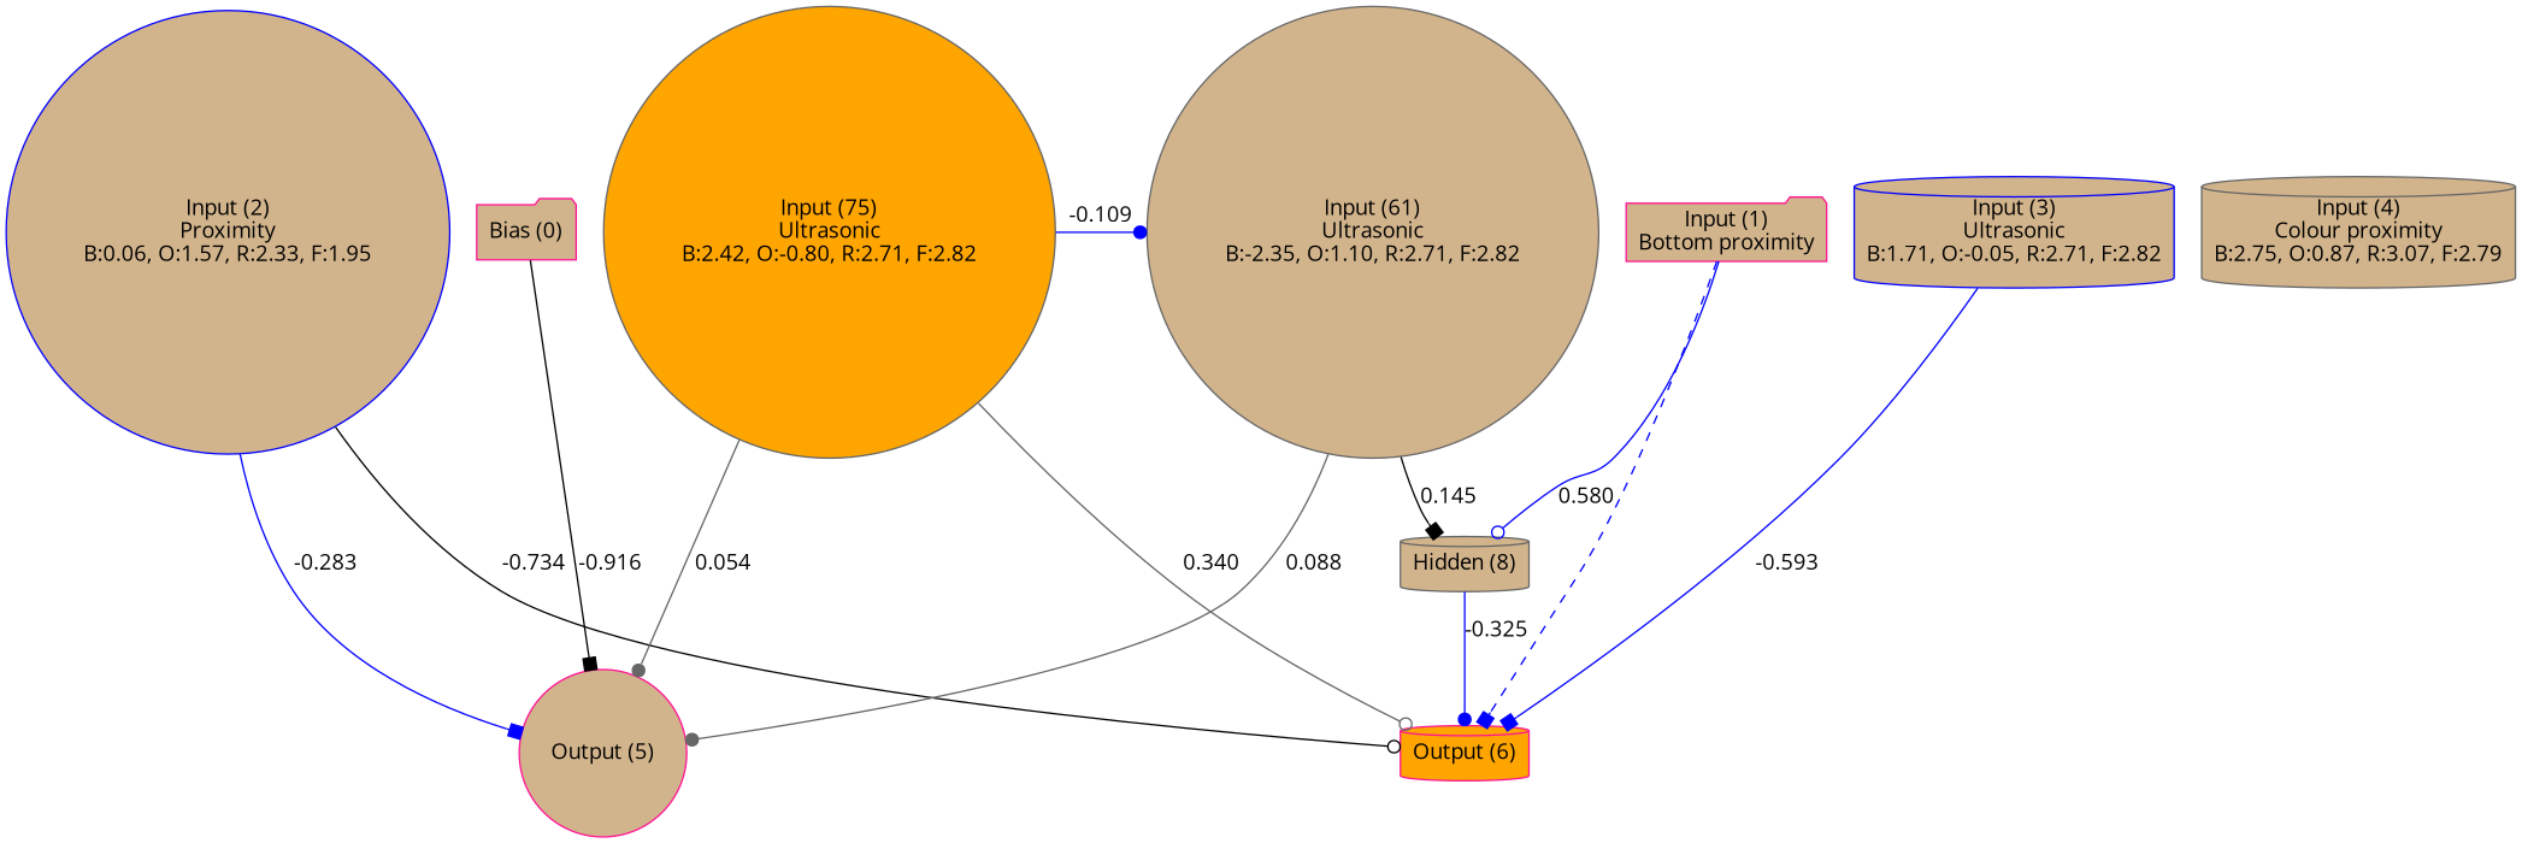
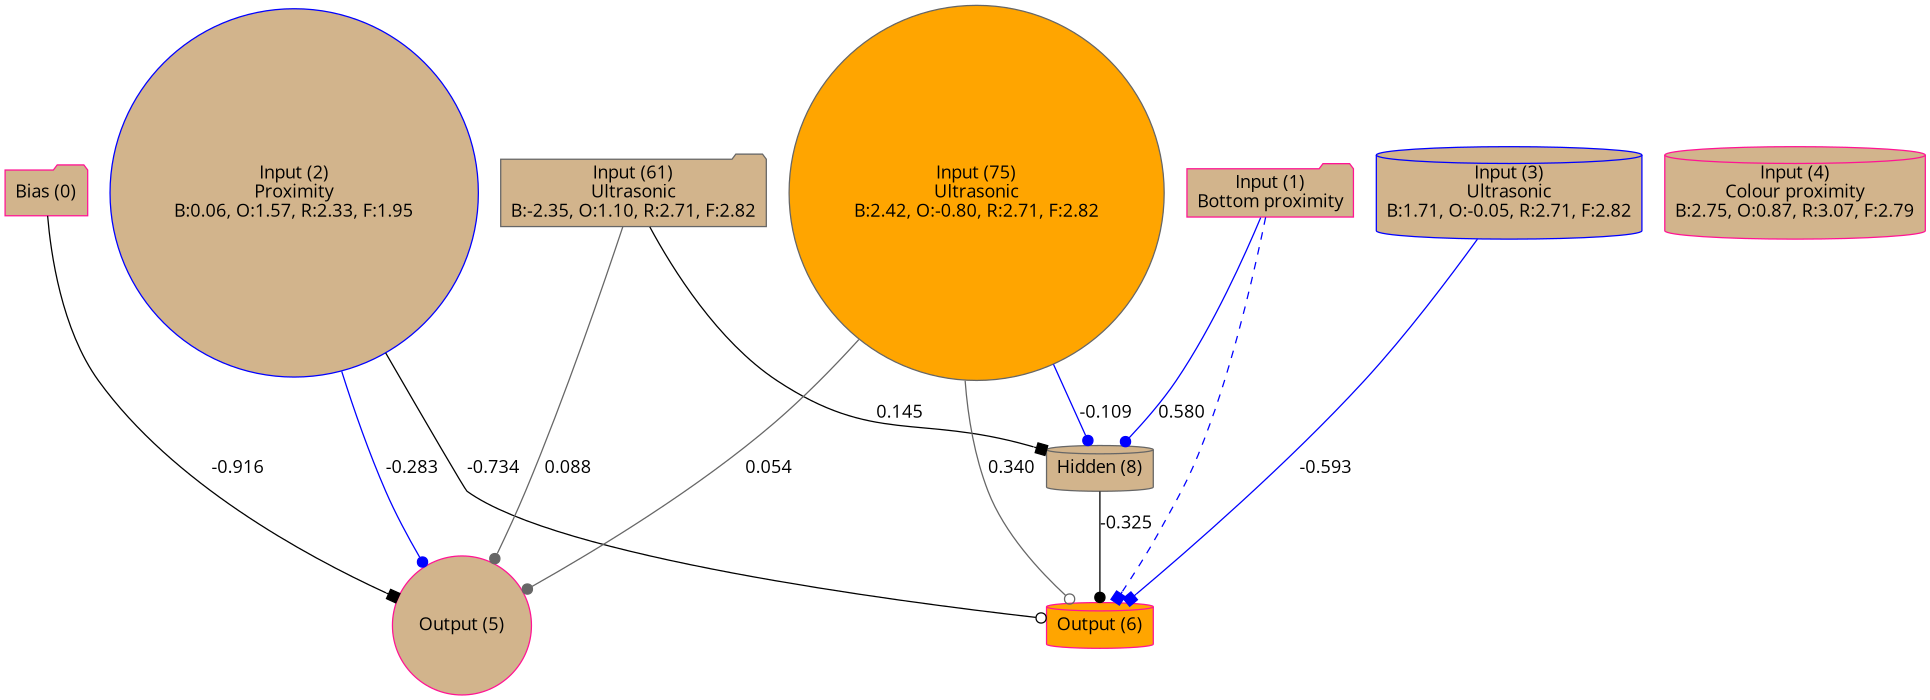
  digraph {
    fontname="Open Sans"
    node [color=deeppink fillcolor=tan fontname="Open Sans" shape=circle style=filled]
    edge [arrowhead=box color=blue fontname="Open Sans"]
    n1 [label="Bias (0)" shape=folder]
    n2 [label="Input (1)\nBottom proximity" shape=folder]
    n3 [color=blue label="Input (2)\nProximity\nB:0.06, O:1.57, R:2.33, F:1.95"]
    n4 [color=blue label="Input (3)\nUltrasonic\nB:1.71, O:-0.05, R:2.71, F:2.82" shape=cylinder]
-   n5 [color=gray40 label="Input (4)\nColour proximity\nB:2.75, O:0.87, R:3.07, F:2.79" shape=cylinder]
-   n6 [color=gray40 label="Input (61)\nUltrasonic\nB:-2.35, O:1.10, R:2.71, F:2.82"]
+   n5 [label="Input (4)\nColour proximity\nB:2.75, O:0.87, R:3.07, F:2.79" shape=cylinder]
+   n6 [color=gray40 label="Input (61)\nUltrasonic\nB:-2.35, O:1.10, R:2.71, F:2.82" shape=folder]
    n7 [color=gray40 fillcolor=orange label="Input (75)\nUltrasonic\nB:2.42, O:-0.80, R:2.71, F:2.82"]
    n8 [label="Output (5)"]
    n9 [fillcolor=orange label="Output (6)" shape=cylinder]
    n10 [color=gray40 label="Hidden (8)" shape=cylinder]
    subgraph sub_1 {
      rank=same
      n1
      n2
      n3
      n4
      n5
      n6
      n7
    }
    subgraph sub_2 {
      rank=same
      n8
      n9
    }
    n1 -> n8 [color=black label=-0.916]
    n2 -> n9 [style=dashed]
-   n2 -> n10 [arrowhead=odot label=0.580]
-   n3 -> n8 [label=-0.283]
+   n2 -> n10 [arrowhead=dot label=0.580]
+   n3 -> n8 [arrowhead=dot label=-0.283]
    n3 -> n9 [arrowhead=odot color=black label=-0.734]
    n4 -> n9 [label=-0.593]
    n6 -> n8 [arrowhead=dot color=gray40 label=0.088]
    n6 -> n10 [color=black label=0.145]
    n7 -> n8 [arrowhead=dot color=gray40 label=0.054]
    n7 -> n9 [arrowhead=odot color=gray40 label=0.340]
-   n7 -> n6 [arrowhead=dot label=-0.109]
-   n10 -> n9 [arrowhead=dot label=-0.325]
+   n7 -> n10 [arrowhead=dot label=-0.109]
+   n10 -> n9 [arrowhead=dot color=black label=-0.325]
  }
